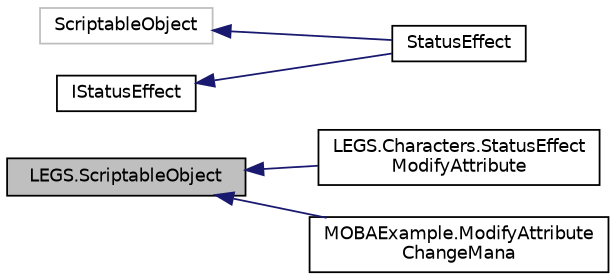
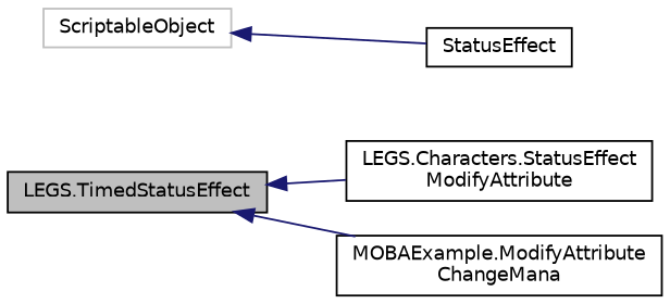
  digraph {
    rankdir=LR
    node [color=black fillcolor=white fontname=Helvetica fontsize=10 shape=record style=filled]
    edge [color=midnightblue dir=back fontname=Helvetica fontsize=10 labelfontname=Helvetica labelfontsize=10 style=solid]
-   n1 [fillcolor=grey75 fontcolor=black height=0.2 label="LEGS.ScriptableObject" width=0.4]
+   n1 [fillcolor=grey75 fontcolor=black height=0.2 label="LEGS.TimedStatusEffect" width=0.4]
    n2 [height=0.2 label="LEGS.Characters.StatusEffect\lModifyAttribute" width=0.4]
    n3 [height=0.2 label="MOBAExample.ModifyAttribute\lChangeMana" width=0.4]
    n4 [height=0.2 label=StatusEffect width=0.4]
    n5 [color=grey75 height=0.2 label=ScriptableObject width=0.4]
-   n6 [height=0.2 label=IStatusEffect width=0.4]
    n1 -> n2
    n1 -> n3
    n5 -> n4
-   n6 -> n4
  }
